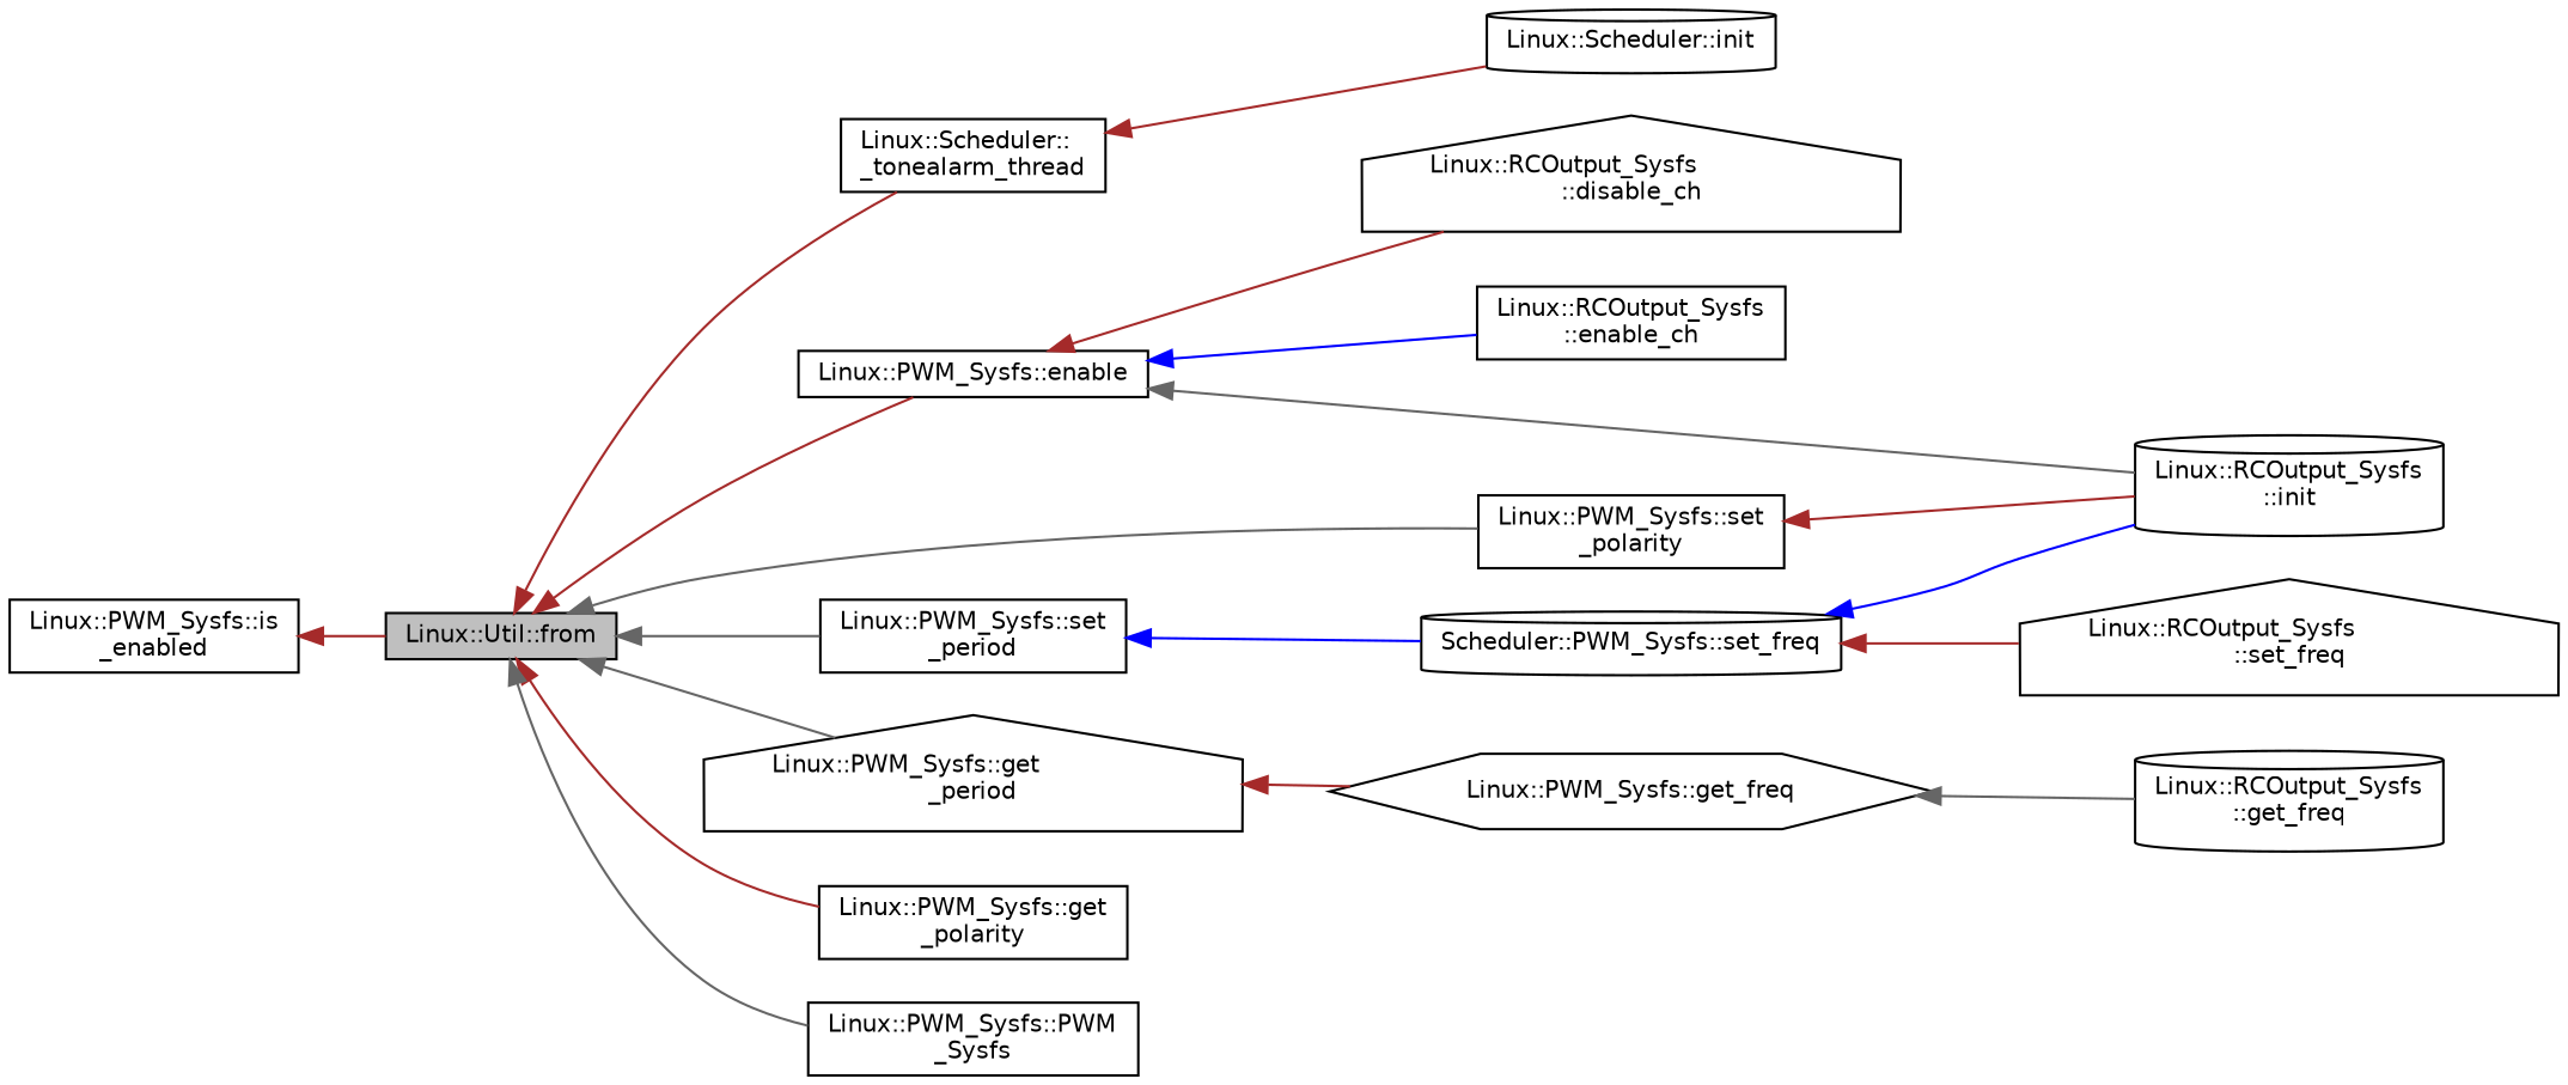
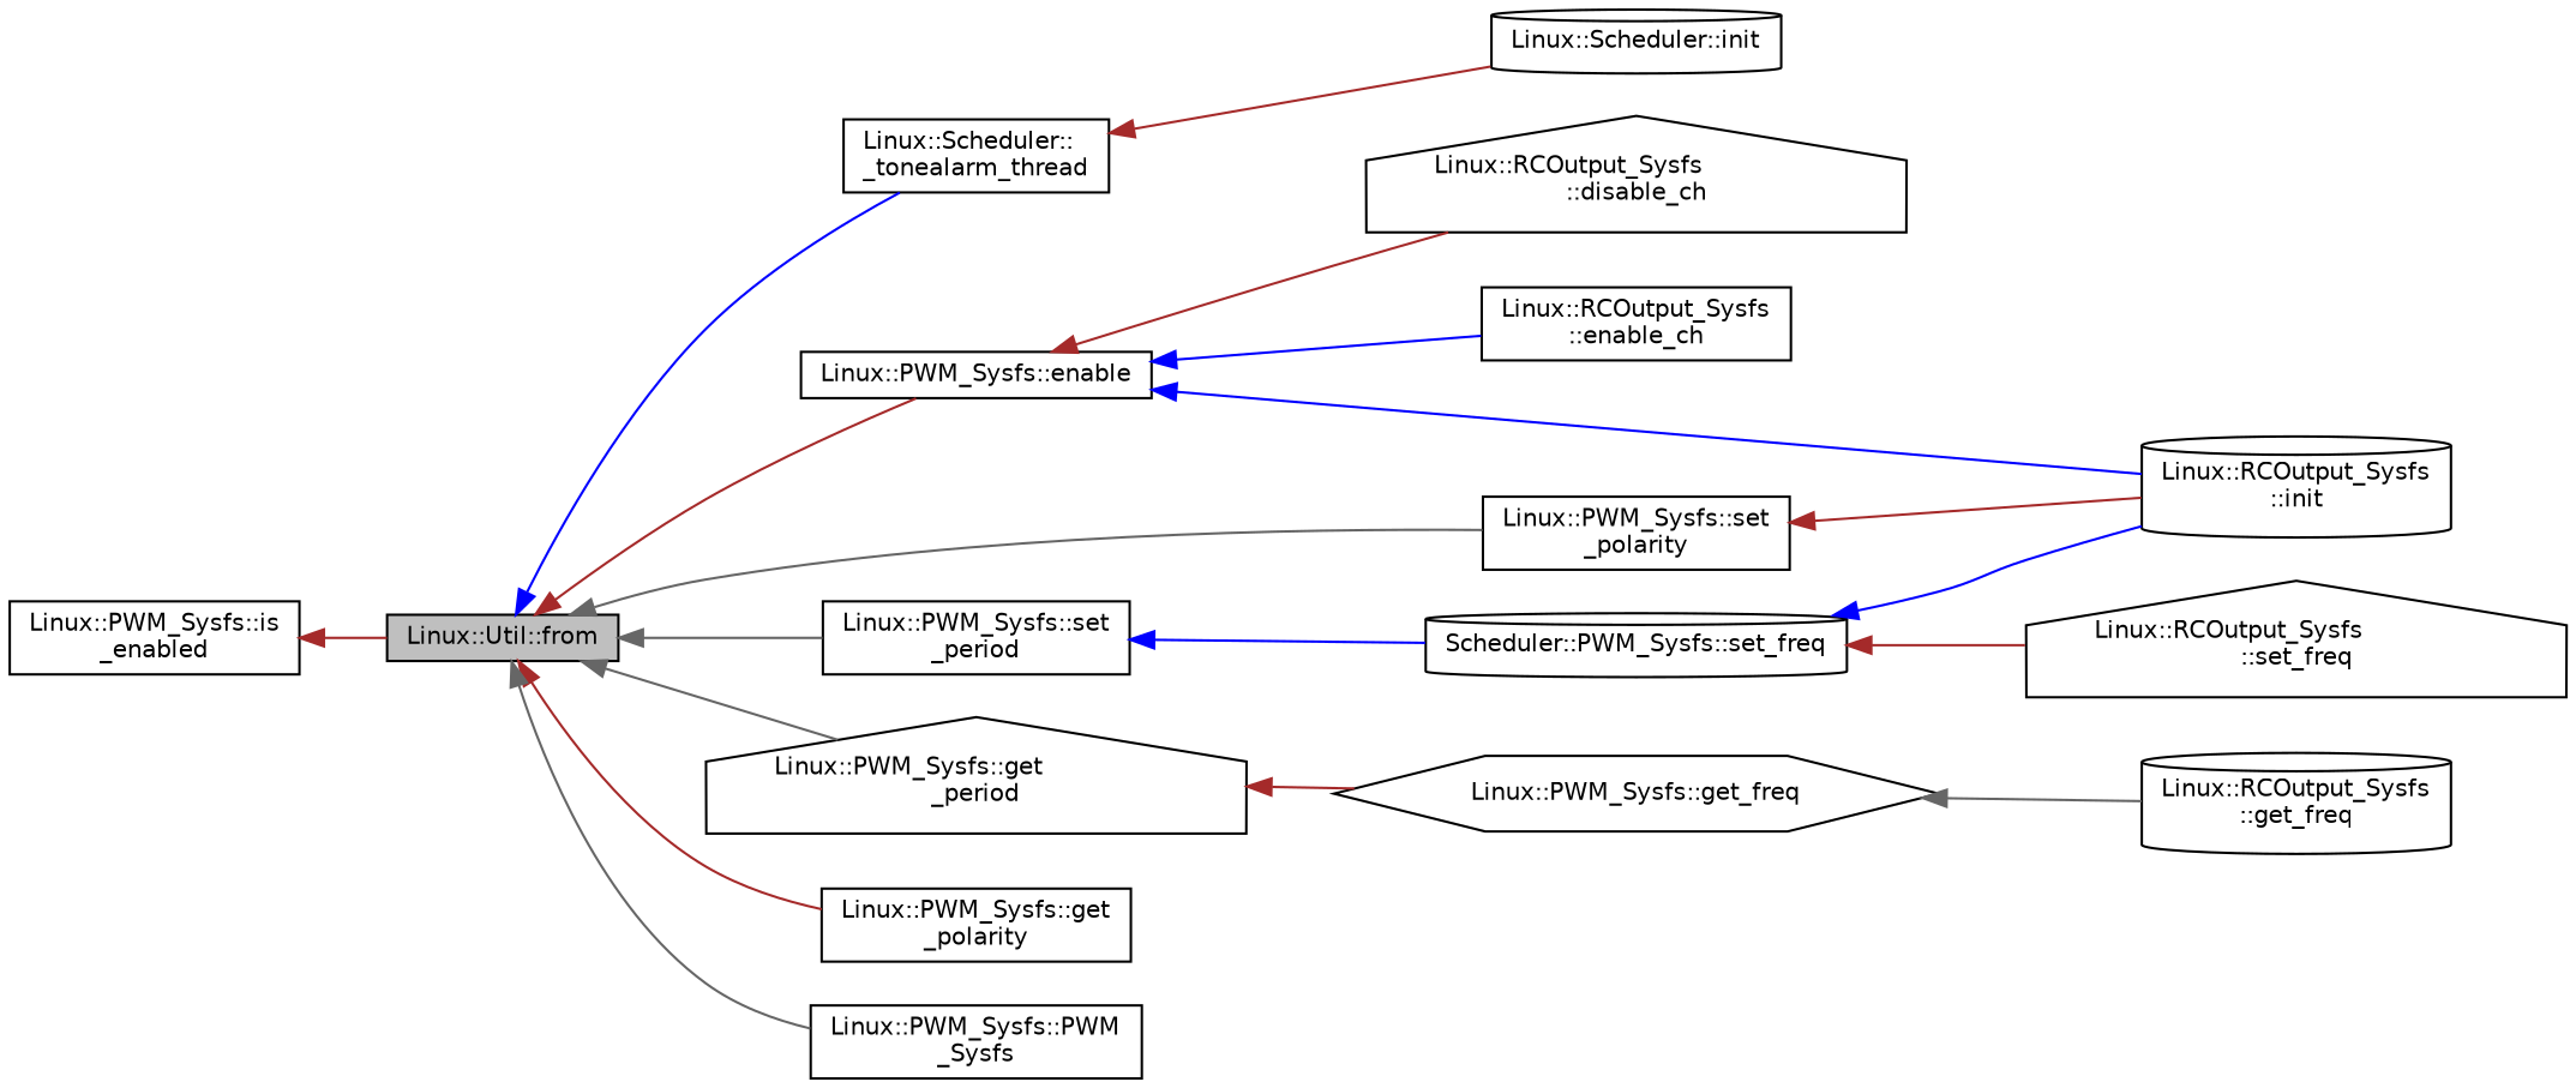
  digraph {
    rankdir=LR
    node [color=black fillcolor=white fontname=Helvetica fontsize=10 shape=box style=filled]
    edge [color=brown dir=back fontname=Helvetica fontsize=10 labelfontname=Helvetica labelfontsize=10 style=solid]
    n1 [fillcolor=grey75 fontcolor=black height=0.2 label="Linux::Util::from" width=0.4]
    n2 [height=0.2 label="Linux::Scheduler::\l_tonealarm_thread" width=0.4]
    n3 [height=0.2 label="Linux::PWM_Sysfs::enable" width=0.4]
    n4 [height=0.2 label="Linux::PWM_Sysfs::get\l_period" shape=house width=0.4]
    n5 [height=0.2 label="Linux::PWM_Sysfs::get\l_polarity" width=0.4]
    n6 [height=0.2 label="Linux::PWM_Sysfs::PWM\l_Sysfs" width=0.4]
    n7 [height=0.2 label="Linux::PWM_Sysfs::set\l_period" width=0.4]
    n8 [height=0.2 label="Linux::PWM_Sysfs::set\l_polarity" width=0.4]
    n9 [height=0.2 label="Linux::Scheduler::init" shape=cylinder width=0.4]
    n10 [height=0.2 label="Linux::RCOutput_Sysfs\l::disable_ch" shape=house width=0.4]
    n11 [height=0.2 label="Linux::RCOutput_Sysfs\l::enable_ch" width=0.4]
    n12 [height=0.2 label="Linux::RCOutput_Sysfs\l::init" shape=cylinder width=0.4]
    n13 [height=0.2 label="Linux::PWM_Sysfs::get_freq" shape=hexagon width=0.4]
    n14 [height=0.2 label="Linux::PWM_Sysfs::is\l_enabled" width=0.4]
    n15 [height=0.2 label="Scheduler::PWM_Sysfs::set_freq" shape=cylinder width=0.4]
    n16 [height=0.2 label="Linux::RCOutput_Sysfs\l::get_freq" shape=cylinder width=0.4]
    n17 [height=0.2 label="Linux::RCOutput_Sysfs\l::set_freq" shape=house width=0.4]
-   n1 -> n2
+   n1 -> n2 [color=blue]
    n1 -> n3
    n1 -> n4 [color=gray40]
    n1 -> n5
    n1 -> n6 [color=gray40]
    n1 -> n7 [color=gray40]
    n1 -> n8 [color=gray40]
    n2 -> n9
    n3 -> n10
    n3 -> n11 [color=blue]
-   n3 -> n12 [color=gray40]
+   n3 -> n12 [color=blue]
    n4 -> n13
    n7 -> n15 [color=blue]
    n8 -> n12
    n13 -> n16 [color=gray40]
    n14 -> n1
    n15 -> n12 [color=blue]
    n15 -> n17
  }
